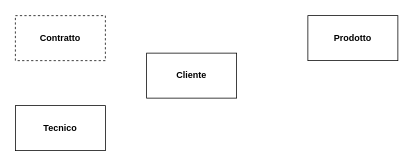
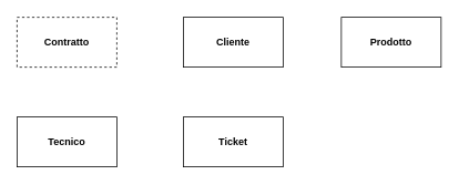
  <mxCell id="0" />
  <mxCell id="1" parent="0" />
  <mxCell id="2" value="&lt;b&gt;Contratto&lt;/b&gt;" style="rounded=0;whiteSpace=wrap;html=1;dashed=1;" parent="1" vertex="1"><mxGeometry x="20" y="20" width="120" height="60" as="geometry" /></mxCell>
- <mxCell id="3" value="&lt;b&gt;Cliente&lt;/b&gt;" style="rounded=0;whiteSpace=wrap;html=1;" parent="1" vertex="1"><mxGeometry x="195" y="70" width="120" height="60" as="geometry" /></mxCell>
+ <mxCell id="3" value="&lt;b&gt;Cliente&lt;/b&gt;" style="rounded=0;whiteSpace=wrap;html=1;" parent="1" vertex="1"><mxGeometry x="220" y="20" width="120" height="60" as="geometry" /></mxCell>
+ <mxCell id="4" value="&lt;b&gt;Ticket&lt;/b&gt;" style="rounded=0;whiteSpace=wrap;html=1;" parent="1" vertex="1"><mxGeometry x="220" y="140" width="120" height="60" as="geometry" /></mxCell>
  <mxCell id="5" value="&lt;b&gt;Prodotto&lt;/b&gt;" style="rounded=0;whiteSpace=wrap;html=1;" parent="1" vertex="1"><mxGeometry x="410" y="20" width="120" height="60" as="geometry" /></mxCell>
  <mxCell id="6" value="&lt;b&gt;Tecnico&lt;/b&gt;" style="rounded=0;whiteSpace=wrap;html=1;" parent="1" vertex="1"><mxGeometry x="20" y="140" width="120" height="60" as="geometry" /></mxCell>
